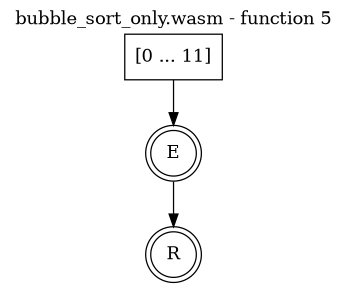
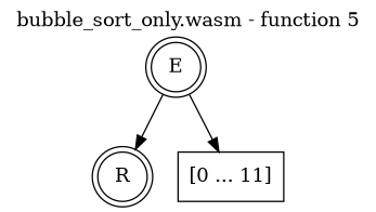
  digraph {
    label="bubble_sort_only.wasm - function 5"
    labelfontcolor=black
    labelfontname=Helvetica
    labelfontsize=16
    labelloc=t
    node [shape=doublecircle]
    E
    R
    n3 [color=black label="[0 ... 11]" shape=box style=solid]
    E -> R
-   n3 -> E
+   E -> n3
  }
